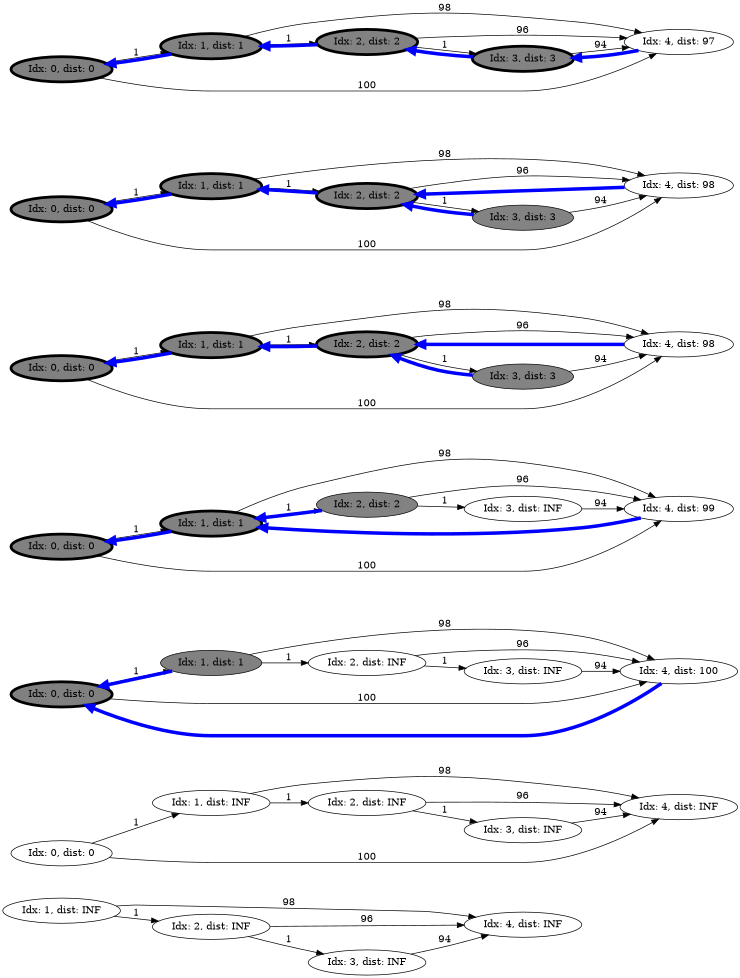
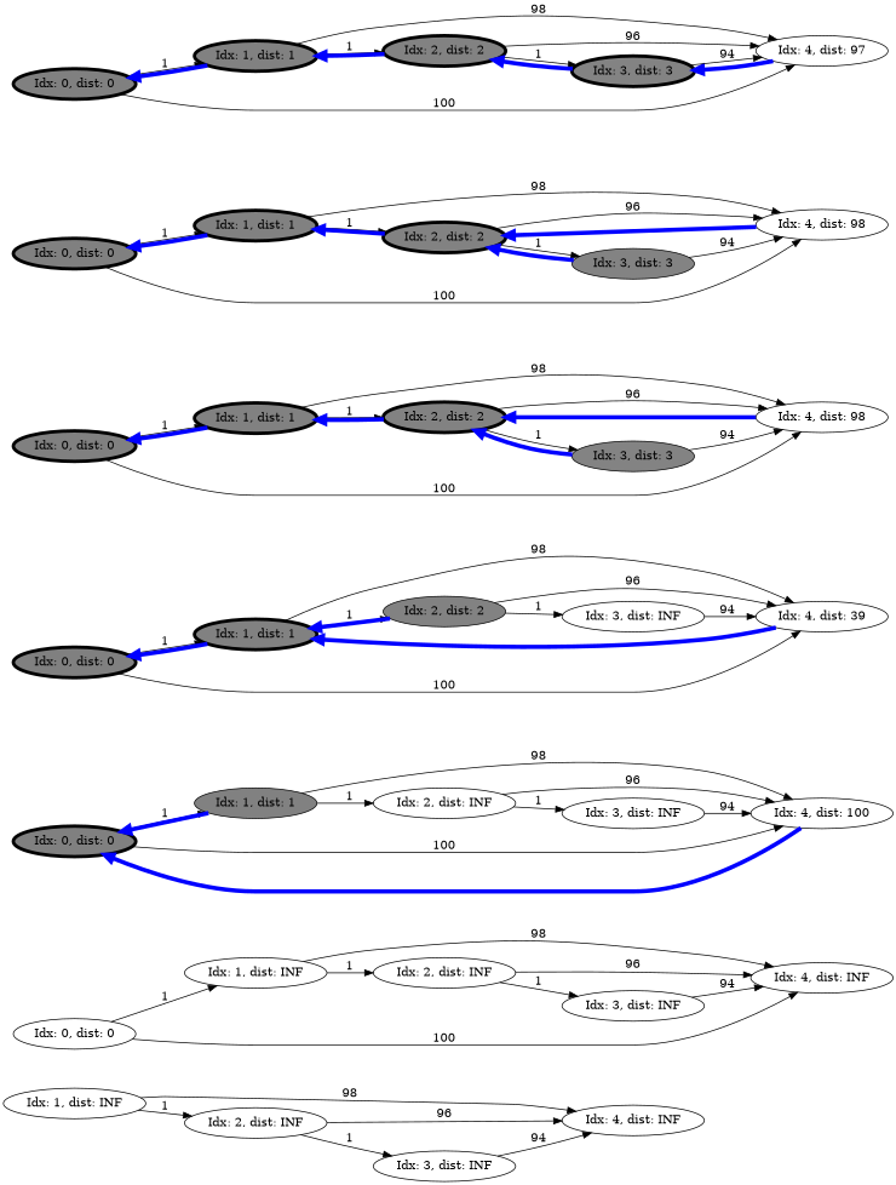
  digraph {
    rankdir=LR
    node [fillcolor="0.0 0.0 inf" shape=oval style=filled]
    n1 [label="Idx: 1, dist: INF"]
    n2 [label="Idx: 4, dist: INF"]
    n3 [label="Idx: 2, dist: INF"]
    n4 [label="Idx: 3, dist: INF"]
    n5 [fillcolor="0.0 0.0 -nan" label="Idx: 0, dist: 0"]
    n6 [label="Idx: 1, dist: INF"]
    n7 [label="Idx: 4, dist: INF"]
    n8 [label="Idx: 2, dist: INF"]
    n9 [label="Idx: 3, dist: INF"]
    n10 [fillcolor="0.0 0.0 0.5" label="Idx: 0, dist: 0" penwidth=4]
    n11 [fillcolor="0.0 0.0 0.505" label="Idx: 1, dist: 1"]
    n12 [fillcolor="0.0 0.0 1" label="Idx: 4, dist: 100"]
    n13 [fillcolor="0.0 0.0 5000.5" label="Idx: 2, dist: INF"]
    n14 [fillcolor="0.0 0.0 5000.5" label="Idx: 3, dist: INF"]
    n15 [fillcolor="0.0 0.0 0.5" label="Idx: 0, dist: 0" penwidth=4]
    n16 [fillcolor="0.0 0.0 0.505051" label="Idx: 1, dist: 1" penwidth=4]
-   n17 [fillcolor="0.0 0.0 1" label="Idx: 4, dist: 99"]
+   n17 [fillcolor="0.0 0.0 1" label="Idx: 4, dist: 39"]
    n18 [fillcolor="0.0 0.0 0.510101" label="Idx: 2, dist: 2"]
    n19 [fillcolor="0.0 0.0 5051" label="Idx: 3, dist: INF"]
    n20 [fillcolor="0.0 0.0 0.5" label="Idx: 0, dist: 0" penwidth=4]
    n21 [fillcolor="0.0 0.0 0.505102" label="Idx: 1, dist: 1" penwidth=4]
    n22 [fillcolor="0.0 0.0 1" label="Idx: 4, dist: 98"]
    n23 [fillcolor="0.0 0.0 0.510204" label="Idx: 2, dist: 2" penwidth=4]
    n24 [fillcolor="0.0 0.0 0.515306" label="Idx: 3, dist: 3"]
    n25 [fillcolor="0.0 0.0 0.5" label="Idx: 0, dist: 0" penwidth=4]
    n26 [fillcolor="0.0 0.0 0.505102" label="Idx: 1, dist: 1" penwidth=4]
    n27 [fillcolor="0.0 0.0 1" label="Idx: 4, dist: 98"]
    n28 [fillcolor="0.0 0.0 0.510204" label="Idx: 2, dist: 2" penwidth=4]
    n29 [fillcolor="0.0 0.0 0.515306" label="Idx: 3, dist: 3"]
    n30 [fillcolor="0.0 0.0 0.5" label="Idx: 0, dist: 0" penwidth=4]
    n31 [fillcolor="0.0 0.0 0.505155" label="Idx: 1, dist: 1" penwidth=4]
    n32 [fillcolor="0.0 0.0 1" label="Idx: 4, dist: 97"]
    n33 [fillcolor="0.0 0.0 0.510309" label="Idx: 2, dist: 2" penwidth=4]
    n34 [fillcolor="0.0 0.0 0.515464" label="Idx: 3, dist: 3" penwidth=4]
    n1 -> n2 [label=98]
    n1 -> n3 [label=1]
    n3 -> n2 [label=96]
    n3 -> n4 [label=1]
    n4 -> n2 [label=94]
    n5 -> n6 [label=1]
    n5 -> n7 [label=100]
    n6 -> n7 [label=98]
    n6 -> n8 [label=1]
    n8 -> n7 [label=96]
    n8 -> n9 [label=1]
    n9 -> n7 [label=94]
    n10 -> n11 [label=1]
    n10 -> n12 [label=100]
    n11 -> n10 [color=blue penwidth=5]
    n11 -> n12 [label=98]
    n11 -> n13 [label=1]
    n12 -> n10 [color=blue penwidth=5]
    n13 -> n12 [label=96]
    n13 -> n14 [label=1]
    n14 -> n12 [label=94]
    n15 -> n16 [label=1]
    n15 -> n17 [label=100]
    n16 -> n15 [color=blue penwidth=5]
    n16 -> n17 [label=98]
    n16 -> n18 [label=1]
    n17 -> n16 [color=blue penwidth=5]
    n18 -> n16 [color=blue penwidth=5]
    n18 -> n17 [label=96]
    n18 -> n19 [label=1]
    n19 -> n17 [label=94]
    n20 -> n21 [label=1]
    n20 -> n22 [label=100]
    n21 -> n20 [color=blue penwidth=5]
    n21 -> n22 [label=98]
    n21 -> n23 [label=1]
    n22 -> n23 [color=blue penwidth=5]
    n23 -> n21 [color=blue penwidth=5]
    n23 -> n22 [label=96]
    n23 -> n24 [label=1]
    n24 -> n22 [label=94]
    n24 -> n23 [color=blue penwidth=5]
    n25 -> n26 [label=1]
    n25 -> n27 [label=100]
    n26 -> n25 [color=blue penwidth=5]
    n26 -> n27 [label=98]
    n26 -> n28 [label=1]
    n27 -> n28 [color=blue penwidth=5]
    n28 -> n26 [color=blue penwidth=5]
    n28 -> n27 [label=96]
    n28 -> n29 [label=1]
    n29 -> n27 [label=94]
    n29 -> n28 [color=blue penwidth=5]
    n30 -> n31 [label=1]
    n30 -> n32 [label=100]
    n31 -> n30 [color=blue penwidth=5]
    n31 -> n32 [label=98]
    n31 -> n33 [label=1]
    n32 -> n34 [color=blue penwidth=5]
    n33 -> n31 [color=blue penwidth=5]
    n33 -> n32 [label=96]
    n33 -> n34 [label=1]
    n34 -> n32 [label=94]
    n34 -> n33 [color=blue penwidth=5]
  }
